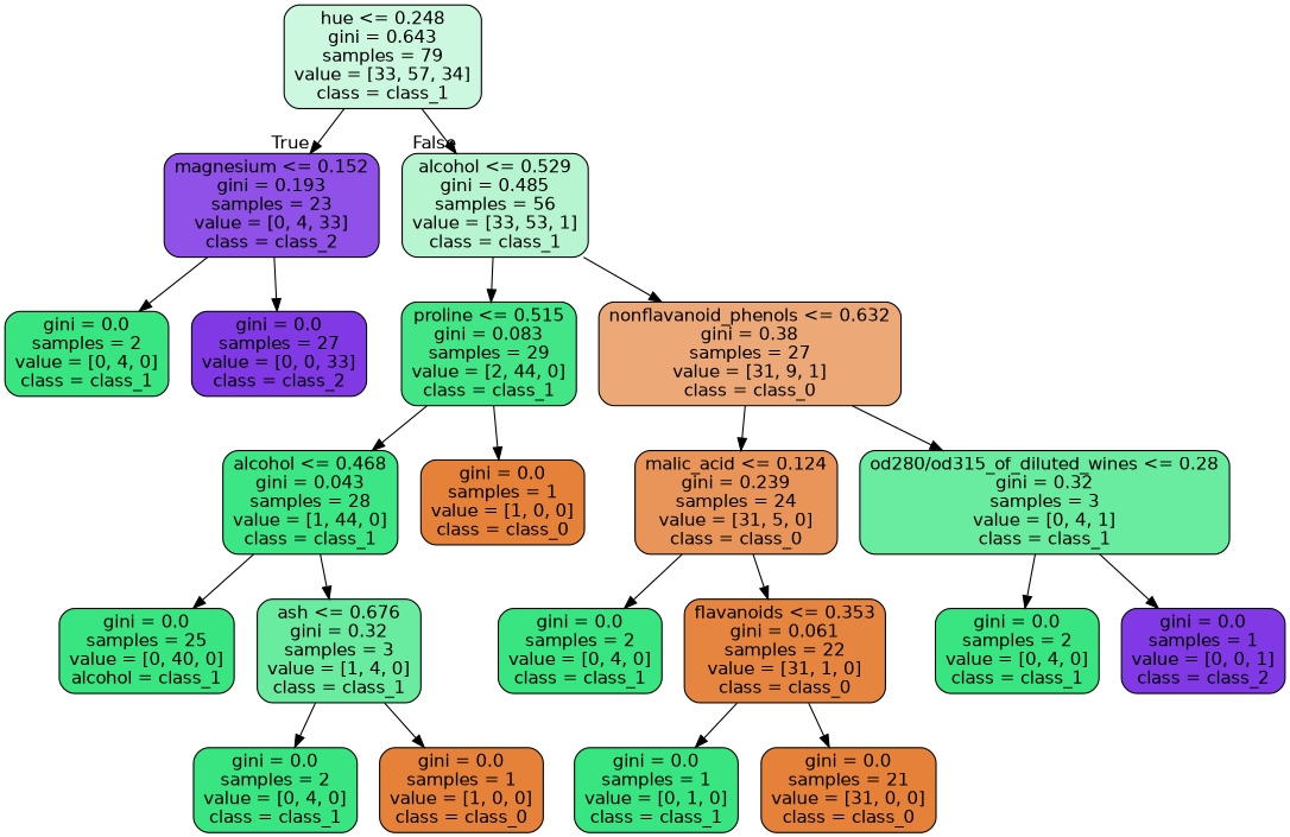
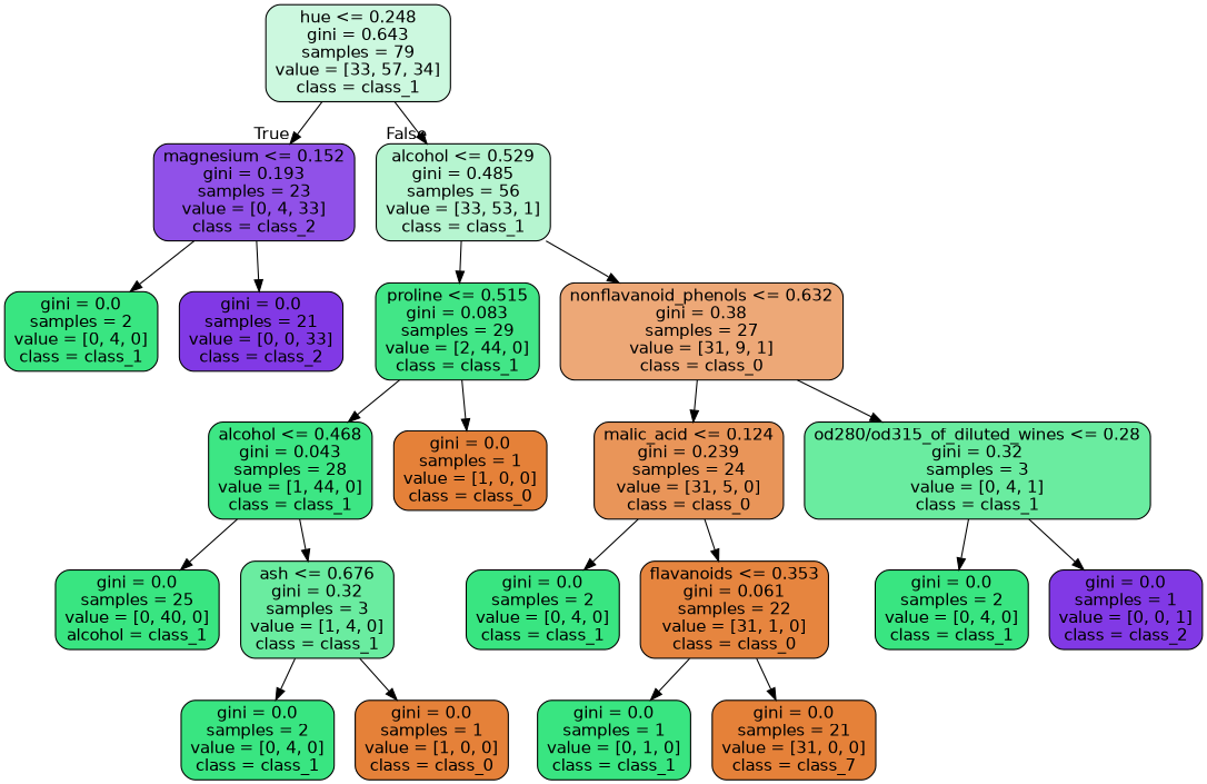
  digraph {
    node [color=black fillcolor="#39e581" fontname=helvetica shape=box style="filled, rounded"]
    edge [fontname=helvetica]
    n1 [fillcolor="#ccf8df" label="hue <= 0.248\ngini = 0.643\nsamples = 79\nvalue = [33, 57, 34]\nclass = class_1"]
    n2 [fillcolor="#9051e8" label="magnesium <= 0.152\ngini = 0.193\nsamples = 23\nvalue = [0, 4, 33]\nclass = class_2"]
    n3 [fillcolor="#b6f5d0" label="alcohol <= 0.529\ngini = 0.485\nsamples = 56\nvalue = [33, 53, 1]\nclass = class_1"]
    n4 [label="gini = 0.0\nsamples = 2\nvalue = [0, 4, 0]\nclass = class_1"]
-   n5 [fillcolor="#8139e5" label="gini = 0.0\nsamples = 27\nvalue = [0, 0, 33]\nclass = class_2"]
+   n5 [fillcolor="#8139e5" label="gini = 0.0\nsamples = 21\nvalue = [0, 0, 33]\nclass = class_2"]
    n6 [fillcolor="#42e687" label="proline <= 0.515\ngini = 0.083\nsamples = 29\nvalue = [2, 44, 0]\nclass = class_1"]
    n7 [fillcolor="#eda877" label="nonflavanoid_phenols <= 0.632\ngini = 0.38\nsamples = 27\nvalue = [31, 9, 1]\nclass = class_0"]
    n8 [fillcolor="#3de684" label="alcohol <= 0.468\ngini = 0.043\nsamples = 28\nvalue = [1, 44, 0]\nclass = class_1"]
    n9 [fillcolor="#e58139" label="gini = 0.0\nsamples = 1\nvalue = [1, 0, 0]\nclass = class_0"]
    n10 [fillcolor="#e99559" label="malic_acid <= 0.124\ngini = 0.239\nsamples = 24\nvalue = [31, 5, 0]\nclass = class_0"]
    n11 [fillcolor="#6aeca0" label="od280/od315_of_diluted_wines <= 0.28\ngini = 0.32\nsamples = 3\nvalue = [0, 4, 1]\nclass = class_1"]
    n12 [label="gini = 0.0\nsamples = 25\nvalue = [0, 40, 0]\nalcohol = class_1"]
    n13 [fillcolor="#6aeca0" label="ash <= 0.676\ngini = 0.32\nsamples = 3\nvalue = [1, 4, 0]\nclass = class_1"]
    n14 [label="gini = 0.0\nsamples = 2\nvalue = [0, 4, 0]\nclass = class_1"]
    n15 [fillcolor="#e58139" label="gini = 0.0\nsamples = 1\nvalue = [1, 0, 0]\nclass = class_0"]
    n16 [label="gini = 0.0\nsamples = 2\nvalue = [0, 4, 0]\nclass = class_1"]
    n17 [fillcolor="#e6853f" label="flavanoids <= 0.353\ngini = 0.061\nsamples = 22\nvalue = [31, 1, 0]\nclass = class_0"]
    n18 [label="gini = 0.0\nsamples = 2\nvalue = [0, 4, 0]\nclass = class_1"]
    n19 [fillcolor="#8139e5" label="gini = 0.0\nsamples = 1\nvalue = [0, 0, 1]\nclass = class_2"]
    n20 [label="gini = 0.0\nsamples = 1\nvalue = [0, 1, 0]\nclass = class_1"]
-   n21 [fillcolor="#e58139" label="gini = 0.0\nsamples = 21\nvalue = [31, 0, 0]\nclass = class_0"]
+   n21 [fillcolor="#e58139" label="gini = 0.0\nsamples = 21\nvalue = [31, 0, 0]\nclass = class_7"]
    n1 -> n2 [headlabel=True labelangle=45 labeldistance=2.5]
    n1 -> n3 [headlabel=False labelangle=-45 labeldistance=2.5]
    n2 -> n4
    n2 -> n5
    n3 -> n6
    n3 -> n7
    n6 -> n8
    n6 -> n9
    n7 -> n10
    n7 -> n11
    n8 -> n12
    n8 -> n13
    n10 -> n16
    n10 -> n17
    n11 -> n18
    n11 -> n19
    n13 -> n14
    n13 -> n15
    n17 -> n20
    n17 -> n21
  }
